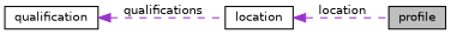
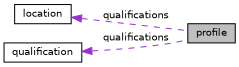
  digraph {
    rankdir=LR
    node [color=black fillcolor=white fontname=Helvetica fontsize=10 shape=record style=filled]
    edge [color=darkorchid3 dir=back fontname=Helvetica fontsize=10 labelfontname=Helvetica labelfontsize=10 style=dashed]
    n1 [fillcolor=grey75 fontcolor=black height=0.2 label=profile width=0.4]
    n2 [height=0.2 label=location width=0.4]
    n3 [height=0.2 label=qualification width=0.4]
-   n2 -> n1 [label=" location"]
-   n3 -> n2 [label=" qualifications"]
+   n2 -> n1 [label=" qualifications"]
+   n3 -> n1 [label=" qualifications"]
  }
